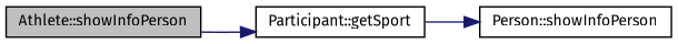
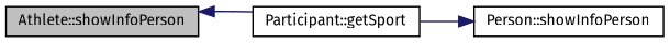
  digraph {
    fontname="Fira Sans"
    rankdir=LR
    node [color=black fillcolor=white fontname="Fira Sans" fontsize=10 shape=record style=filled]
    edge [color=midnightblue fontname="Fira Sans" fontsize=10 labelfontname=Helvetica labelfontsize=10 style=solid]
    n1 [fillcolor=grey75 fontcolor=black height=0.2 label="Athlete::showInfoPerson" width=0.4]
    n2 [height=0.2 label="Participant::getSport" width=0.4]
    n3 [height=0.2 label="Person::showInfoPerson" width=0.4]
-   n1 -> n2
+   n2 -> n1
    n2 -> n3
  }
